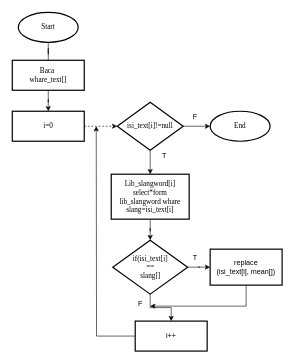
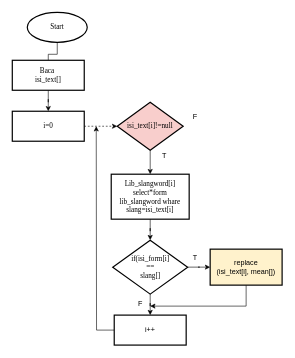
  <mxCell id="0" />
  <mxCell id="1" parent="0" />
  <mxCell id="2" value="" style="edgeStyle=orthogonalEdgeStyle;rounded=0;orthogonalLoop=1;jettySize=auto;html=1;endArrow=none;" parent="1" source="3" target="6" edge="1"><mxGeometry relative="1" as="geometry" /></mxCell>
- <mxCell id="3" value="&lt;font face=&quot;Times New Roman&quot;&gt;Start&lt;/font&gt;" style="strokeWidth=2;html=1;shape=mxgraph.flowchart.start_1;whiteSpace=wrap;" parent="1" vertex="1"><mxGeometry x="30" y="20" width="100" height="50" as="geometry" /></mxCell>
- <mxCell id="4" value="&lt;font face=&quot;Times New Roman&quot;&gt;End&lt;/font&gt;" style="strokeWidth=2;html=1;shape=mxgraph.flowchart.start_1;whiteSpace=wrap;" parent="1" vertex="1"><mxGeometry x="350" y="185" width="100" height="50" as="geometry" /></mxCell>
+ <mxCell id="3" value="&lt;font face=&quot;Times New Roman&quot;&gt;Start&lt;/font&gt;" style="strokeWidth=2;html=1;shape=mxgraph.flowchart.start_1;whiteSpace=wrap;" parent="1" vertex="1"><mxGeometry x="45" y="20" width="100" height="50" as="geometry" /></mxCell>
  <mxCell id="5" value="" style="edgeStyle=orthogonalEdgeStyle;rounded=0;orthogonalLoop=1;jettySize=auto;html=1;" parent="1" source="6" target="8" edge="1"><mxGeometry relative="1" as="geometry" /></mxCell>
- <mxCell id="6" value="&lt;font face=&quot;Times New Roman&quot;&gt;Baca&amp;nbsp;&lt;br&gt;whare_text[]&lt;/font&gt;" style="whiteSpace=wrap;html=1;strokeWidth=2;" parent="1" vertex="1"><mxGeometry x="20" y="100" width="120" height="50" as="geometry" /></mxCell>
+ <mxCell id="6" value="&lt;font face=&quot;Times New Roman&quot;&gt;Baca&amp;nbsp;&lt;br&gt;isi_text[]&lt;/font&gt;" style="whiteSpace=wrap;html=1;strokeWidth=2;" parent="1" vertex="1"><mxGeometry x="20" y="100" width="120" height="50" as="geometry" /></mxCell>
  <mxCell id="7" style="edgeStyle=orthogonalEdgeStyle;rounded=0;orthogonalLoop=1;jettySize=auto;html=1;entryX=0;entryY=0.5;entryDx=0;entryDy=0;dashed=1;" parent="1" source="8" target="11" edge="1"><mxGeometry relative="1" as="geometry" /></mxCell>
  <mxCell id="8" value="&lt;font face=&quot;Times New Roman&quot;&gt;i=0&lt;/font&gt;" style="whiteSpace=wrap;html=1;strokeWidth=2;" parent="1" vertex="1"><mxGeometry x="20" y="185" width="120" height="50" as="geometry" /></mxCell>
  <mxCell id="9" value="" style="edgeStyle=orthogonalEdgeStyle;rounded=0;orthogonalLoop=1;jettySize=auto;html=1;" parent="1" source="11" target="13" edge="1"><mxGeometry relative="1" as="geometry" /></mxCell>
- <mxCell id="10" style="edgeStyle=orthogonalEdgeStyle;rounded=0;orthogonalLoop=1;jettySize=auto;html=1;exitX=1;exitY=0.5;exitDx=0;exitDy=0;entryX=0;entryY=0.5;entryDx=0;entryDy=0;entryPerimeter=0;" parent="1" source="11" target="4" edge="1"><mxGeometry relative="1" as="geometry" /></mxCell>
- <mxCell id="11" value="&lt;font face=&quot;Times New Roman&quot;&gt;isi_text[i]!=null&lt;/font&gt;" style="rhombus;whiteSpace=wrap;html=1;strokeWidth=2;" parent="1" vertex="1"><mxGeometry x="195" y="170" width="110" height="80" as="geometry" /></mxCell>
+ <mxCell id="11" value="&lt;font face=&quot;Times New Roman&quot;&gt;isi_text[i]!=null&lt;/font&gt;" style="rhombus;whiteSpace=wrap;html=1;strokeWidth=2;fillColor=#f8cecc;" parent="1" vertex="1"><mxGeometry x="195" y="170" width="110" height="80" as="geometry" /></mxCell>
  <mxCell id="12" value="" style="edgeStyle=orthogonalEdgeStyle;rounded=0;orthogonalLoop=1;jettySize=auto;html=1;" parent="1" source="13" target="18" edge="1"><mxGeometry relative="1" as="geometry" /></mxCell>
  <mxCell id="13" value="&lt;font face=&quot;Times New Roman&quot;&gt;Lib_slangword[i]&lt;br&gt;select*form lib_slangword whare&lt;br&gt;slang=isi_text[i]&lt;/font&gt;" style="whiteSpace=wrap;html=1;strokeWidth=2;" parent="1" vertex="1"><mxGeometry x="185" y="290" width="130" height="75" as="geometry" /></mxCell>
  <mxCell id="14" style="edgeStyle=orthogonalEdgeStyle;rounded=0;orthogonalLoop=1;jettySize=auto;html=1;exitX=0;exitY=0.5;exitDx=0;exitDy=0;" parent="1" source="15" edge="1"><mxGeometry relative="1" as="geometry"><mxPoint x="160" y="210" as="targetPoint" /></mxGeometry></mxCell>
- <mxCell id="15" value="i++" style="whiteSpace=wrap;html=1;strokeWidth=2;" parent="1" vertex="1"><mxGeometry x="225" y="535" width="120" height="50" as="geometry" /></mxCell>
+ <mxCell id="15" value="i++" style="whiteSpace=wrap;html=1;strokeWidth=2;" parent="1" vertex="1"><mxGeometry x="190" y="525" width="120" height="50" as="geometry" /></mxCell>
  <mxCell id="16" style="edgeStyle=orthogonalEdgeStyle;rounded=0;orthogonalLoop=1;jettySize=auto;html=1;entryX=0.5;entryY=0;entryDx=0;entryDy=0;" parent="1" source="18" target="15" edge="1"><mxGeometry relative="1" as="geometry" /></mxCell>
  <mxCell id="17" value="" style="edgeStyle=orthogonalEdgeStyle;rounded=0;orthogonalLoop=1;jettySize=auto;html=1;" parent="1" source="18" target="20" edge="1"><mxGeometry relative="1" as="geometry" /></mxCell>
- <mxCell id="18" value="&lt;font face=&quot;Times New Roman&quot;&gt;if(isi_text[i]&lt;br&gt;==&lt;br&gt;slang[]&lt;/font&gt;" style="rhombus;whiteSpace=wrap;html=1;strokeWidth=2;" parent="1" vertex="1"><mxGeometry x="187.5" y="400" width="125" height="90" as="geometry" /></mxCell>
+ <mxCell id="18" value="&lt;font face=&quot;Times New Roman&quot;&gt;if(isi_form[i]&lt;br&gt;==&lt;br&gt;slang[]&lt;/font&gt;" style="rhombus;whiteSpace=wrap;html=1;strokeWidth=2;" parent="1" vertex="1"><mxGeometry x="187.5" y="400" width="125" height="90" as="geometry" /></mxCell>
  <mxCell id="19" style="edgeStyle=orthogonalEdgeStyle;rounded=0;orthogonalLoop=1;jettySize=auto;html=1;" parent="1" source="20" edge="1"><mxGeometry relative="1" as="geometry"><mxPoint x="250" y="510" as="targetPoint" /><Array as="points"><mxPoint x="410" y="510" /></Array></mxGeometry></mxCell>
- <mxCell id="20" value="replace&lt;br&gt;(isi_text[i], mean[])" style="whiteSpace=wrap;html=1;strokeWidth=2;" parent="1" vertex="1"><mxGeometry x="350" y="415" width="120" height="60" as="geometry" /></mxCell>
+ <mxCell id="20" value="replace&lt;br&gt;(isi_text[i], mean[])" style="whiteSpace=wrap;html=1;strokeWidth=2;fillColor=#fff2cc;" parent="1" vertex="1"><mxGeometry x="350" y="415" width="120" height="60" as="geometry" /></mxCell>
  <mxCell id="21" value="T" style="text;html=1;strokeColor=none;fillColor=none;align=center;verticalAlign=middle;whiteSpace=wrap;rounded=0;" parent="1" vertex="1"><mxGeometry x="305" y="420" width="40" height="20" as="geometry" /></mxCell>
  <mxCell id="22" value="F" style="text;html=1;strokeColor=none;fillColor=none;align=center;verticalAlign=middle;whiteSpace=wrap;rounded=0;" parent="1" vertex="1"><mxGeometry x="214" y="496" width="40" height="20" as="geometry" /></mxCell>
  <mxCell id="23" value="T" style="text;html=1;strokeColor=none;fillColor=none;align=center;verticalAlign=middle;whiteSpace=wrap;rounded=0;" parent="1" vertex="1"><mxGeometry x="254" y="250" width="40" height="20" as="geometry" /></mxCell>
  <mxCell id="24" value="F" style="text;html=1;strokeColor=none;fillColor=none;align=center;verticalAlign=middle;whiteSpace=wrap;rounded=0;" parent="1" vertex="1"><mxGeometry x="305" y="185" width="40" height="20" as="geometry" /></mxCell>
